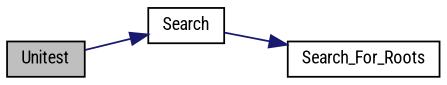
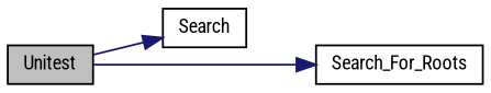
  digraph {
    fontname="Roboto Condensed"
    rankdir=LR
    node [color=black fillcolor=white fontname="Roboto Condensed" fontsize=10 shape=record style=filled]
    edge [color=midnightblue fontname="Roboto Condensed" fontsize=10 labelfontname=Helvetica labelfontsize=10 style=solid]
    n1 [fillcolor=grey75 fontcolor=black height=0.2 label=Unitest width=0.4]
    n2 [height=0.2 label=Search width=0.4]
    n3 [height=0.2 label=Search_For_Roots width=0.4]
    n1 -> n2
-   n2 -> n3
+   n1 -> n3
  }
